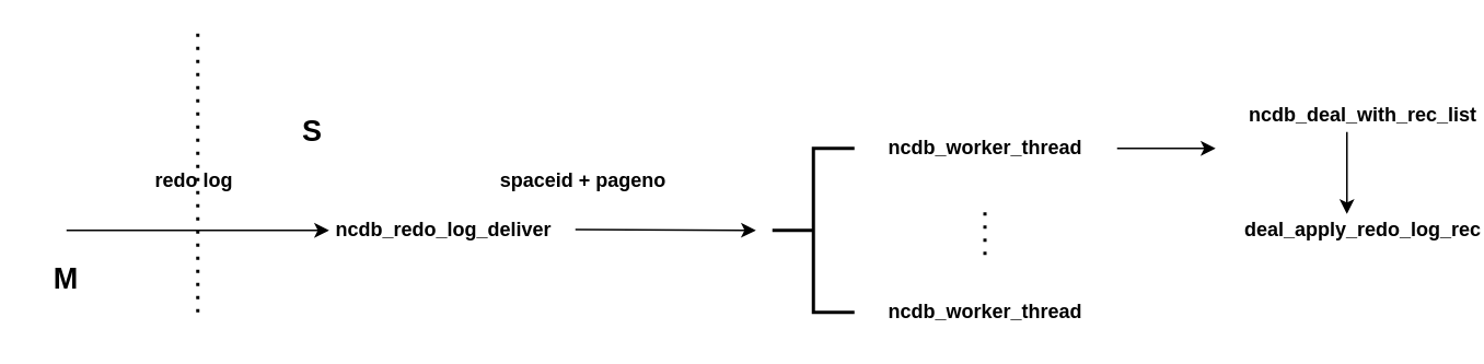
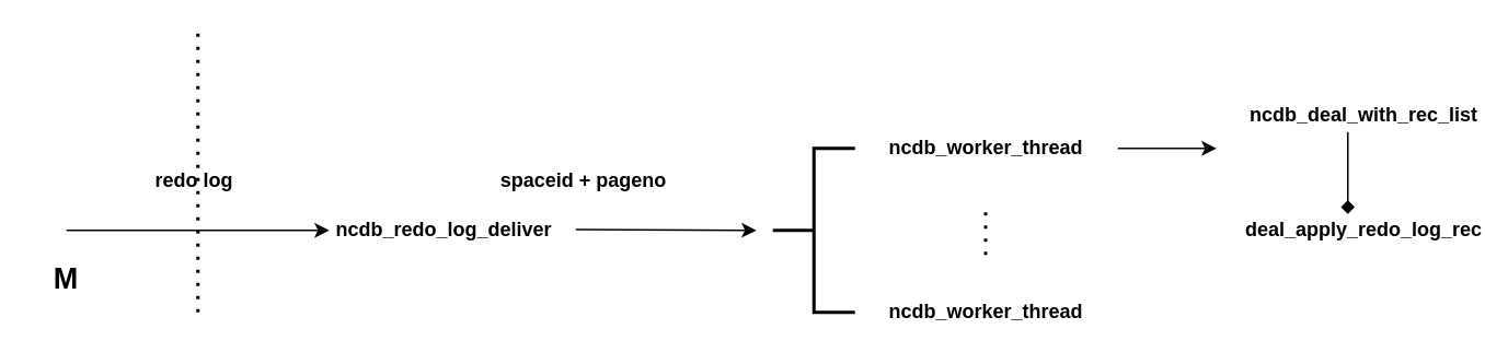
  <mxCell id="0" />
  <mxCell id="1" parent="0" />
  <mxCell id="2" value="" style="endArrow=none;dashed=1;html=1;dashPattern=1 3;strokeWidth=2;" edge="1" parent="1"><mxGeometry width="50" height="50" relative="1" as="geometry"><mxPoint x="120" y="190" as="sourcePoint" /><mxPoint x="120" y="20" as="targetPoint" /></mxGeometry></mxCell>
  <mxCell id="3" value="&lt;font style=&quot;font-size: 18px&quot;&gt;&lt;b&gt;M&lt;/b&gt;&lt;/font&gt;" style="text;html=1;strokeColor=none;fillColor=none;align=center;verticalAlign=middle;whiteSpace=wrap;rounded=0;" vertex="1" parent="1"><mxGeometry x="20" y="160" width="40" height="20" as="geometry" /></mxCell>
- <mxCell id="4" value="&lt;font style=&quot;font-size: 18px&quot;&gt;&lt;b&gt;S&lt;/b&gt;&lt;/font&gt;" style="text;html=1;strokeColor=none;fillColor=none;align=center;verticalAlign=middle;whiteSpace=wrap;rounded=0;" vertex="1" parent="1"><mxGeometry x="170" y="70" width="40" height="20" as="geometry" /></mxCell>
  <mxCell id="5" value="" style="endArrow=classic;html=1;" edge="1" parent="1"><mxGeometry width="50" height="50" relative="1" as="geometry"><mxPoint x="40" y="140" as="sourcePoint" /><mxPoint x="200" y="140" as="targetPoint" /></mxGeometry></mxCell>
  <mxCell id="6" value="&lt;b&gt;redo log&lt;/b&gt;" style="text;html=1;strokeColor=none;fillColor=none;align=center;verticalAlign=middle;whiteSpace=wrap;rounded=0;" vertex="1" parent="1"><mxGeometry x="90" y="100" width="56" height="20" as="geometry" /></mxCell>
  <mxCell id="7" value="&lt;b&gt;ncdb_redo_log_deliver&lt;/b&gt;" style="text;html=1;strokeColor=none;fillColor=none;align=center;verticalAlign=middle;whiteSpace=wrap;rounded=0;" vertex="1" parent="1"><mxGeometry x="210" y="130" width="120" height="20" as="geometry" /></mxCell>
  <mxCell id="8" value="" style="endArrow=classic;html=1;" edge="1" parent="1"><mxGeometry width="50" height="50" relative="1" as="geometry"><mxPoint x="350" y="139.5" as="sourcePoint" /><mxPoint x="460" y="140" as="targetPoint" /></mxGeometry></mxCell>
  <mxCell id="9" value="&lt;b&gt;spaceid + pageno&lt;/b&gt;" style="text;html=1;strokeColor=none;fillColor=none;align=center;verticalAlign=middle;whiteSpace=wrap;rounded=0;" vertex="1" parent="1"><mxGeometry x="290" y="100" width="130" height="20" as="geometry" /></mxCell>
  <mxCell id="10" value="" style="strokeWidth=2;html=1;shape=mxgraph.flowchart.annotation_2;align=left;labelPosition=right;pointerEvents=1;" vertex="1" parent="1"><mxGeometry x="470" y="90" width="50" height="100" as="geometry" /></mxCell>
  <mxCell id="11" value="&lt;b&gt;ncdb_worker_thread&lt;/b&gt;" style="text;html=1;strokeColor=none;fillColor=none;align=center;verticalAlign=middle;whiteSpace=wrap;rounded=0;" vertex="1" parent="1"><mxGeometry x="580" y="80" width="40" height="20" as="geometry" /></mxCell>
  <mxCell id="12" value="" style="endArrow=none;dashed=1;html=1;dashPattern=1 3;strokeWidth=2;" edge="1" parent="1"><mxGeometry width="50" height="50" relative="1" as="geometry"><mxPoint x="599.5" y="155" as="sourcePoint" /><mxPoint x="599.5" y="125" as="targetPoint" /></mxGeometry></mxCell>
  <mxCell id="13" value="&lt;b&gt;ncdb_worker_thread&lt;/b&gt;" style="text;html=1;strokeColor=none;fillColor=none;align=center;verticalAlign=middle;whiteSpace=wrap;rounded=0;" vertex="1" parent="1"><mxGeometry x="580" y="180" width="40" height="20" as="geometry" /></mxCell>
  <mxCell id="14" value="" style="endArrow=classic;html=1;" edge="1" parent="1"><mxGeometry width="50" height="50" relative="1" as="geometry"><mxPoint x="680" y="90" as="sourcePoint" /><mxPoint x="740" y="90" as="targetPoint" /></mxGeometry></mxCell>
- <mxCell id="15" style="edgeStyle=orthogonalEdgeStyle;rounded=0;orthogonalLoop=1;jettySize=auto;html=1;exitX=0.25;exitY=1;exitDx=0;exitDy=0;entryX=0.25;entryY=0;entryDx=0;entryDy=0;" edge="1" parent="1" source="16" target="17"><mxGeometry relative="1" as="geometry" /></mxCell>
+ <mxCell id="15" style="edgeStyle=orthogonalEdgeStyle;rounded=0;orthogonalLoop=1;jettySize=auto;html=1;exitX=0.25;exitY=1;exitDx=0;exitDy=0;entryX=0.25;entryY=0;entryDx=0;entryDy=0;endArrow=diamond;" edge="1" parent="1" source="16" target="17"><mxGeometry relative="1" as="geometry" /></mxCell>
  <mxCell id="16" value="&lt;b&gt;ncdb_deal_with_rec_list&lt;/b&gt;" style="text;html=1;strokeColor=none;fillColor=none;align=center;verticalAlign=middle;whiteSpace=wrap;rounded=0;" vertex="1" parent="1"><mxGeometry x="810" y="60" width="40" height="20" as="geometry" /></mxCell>
  <mxCell id="17" value="&lt;b&gt;deal_apply_redo_log_rec&lt;/b&gt;" style="text;html=1;strokeColor=none;fillColor=none;align=center;verticalAlign=middle;whiteSpace=wrap;rounded=0;" vertex="1" parent="1"><mxGeometry x="810" y="130" width="40" height="20" as="geometry" /></mxCell>
